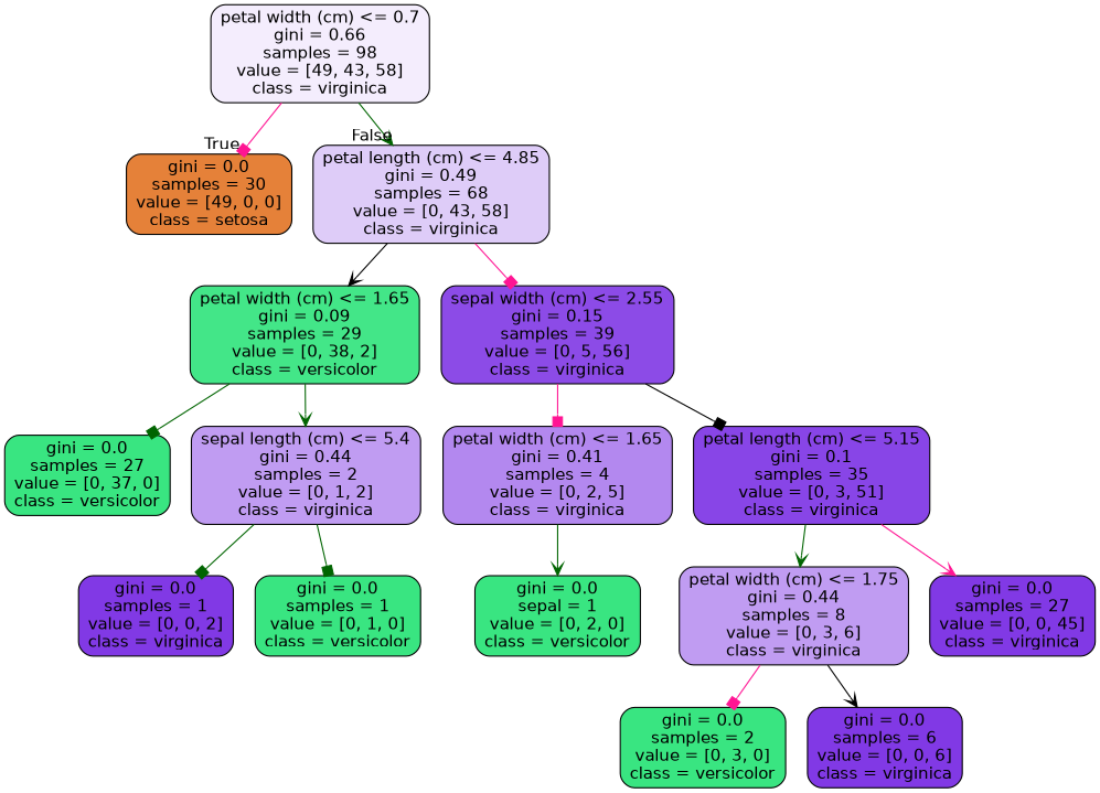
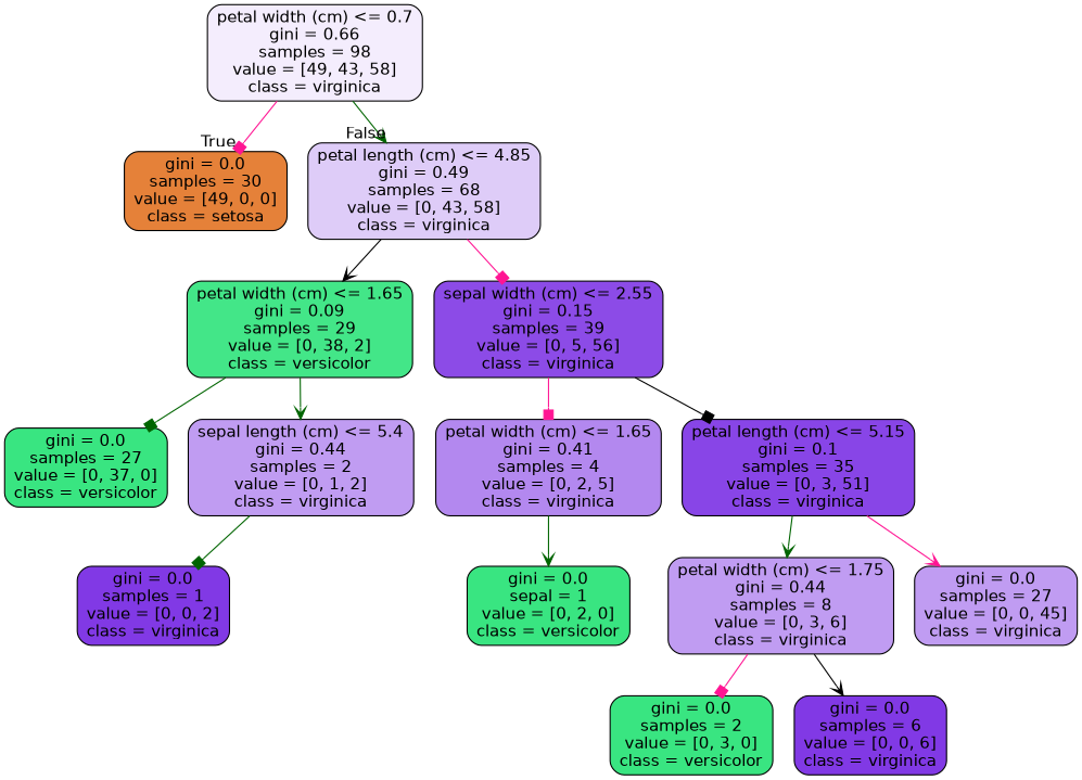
  digraph {
    node [color=black fillcolor="#39e581" fontname=helvetica shape=box style="filled, rounded"]
    edge [arrowhead=box color=darkgreen fontname=helvetica]
    n1 [fillcolor="#f4edfd" label="petal width (cm) <= 0.7\ngini = 0.66\nsamples = 98\nvalue = [49, 43, 58]\nclass = virginica"]
    n2 [fillcolor="#e58139" label="gini = 0.0\nsamples = 30\nvalue = [49, 0, 0]\nclass = setosa"]
    n3 [fillcolor="#deccf8" label="petal length (cm) <= 4.85\ngini = 0.49\nsamples = 68\nvalue = [0, 43, 58]\nclass = virginica"]
    n4 [fillcolor="#43e688" label="petal width (cm) <= 1.65\ngini = 0.09\nsamples = 29\nvalue = [0, 38, 2]\nclass = versicolor"]
    n5 [fillcolor="#8c4be7" label="sepal width (cm) <= 2.55\ngini = 0.15\nsamples = 39\nvalue = [0, 5, 56]\nclass = virginica"]
    n6 [label="gini = 0.0\nsamples = 27\nvalue = [0, 37, 0]\nclass = versicolor"]
    n7 [fillcolor="#c09cf2" label="sepal length (cm) <= 5.4\ngini = 0.44\nsamples = 2\nvalue = [0, 1, 2]\nclass = virginica"]
    n8 [fillcolor="#b388ef" label="petal width (cm) <= 1.65\ngini = 0.41\nsamples = 4\nvalue = [0, 2, 5]\nclass = virginica"]
    n9 [fillcolor="#8845e7" label="petal length (cm) <= 5.15\ngini = 0.1\nsamples = 35\nvalue = [0, 3, 51]\nclass = virginica"]
    n10 [fillcolor="#8139e5" label="gini = 0.0\nsamples = 1\nvalue = [0, 0, 2]\nclass = virginica"]
-   n11 [label="gini = 0.0\nsamples = 1\nvalue = [0, 1, 0]\nclass = versicolor"]
    n12 [label="gini = 0.0\nsepal = 1\nvalue = [0, 2, 0]\nclass = versicolor"]
    n13 [fillcolor="#c09cf2" label="petal width (cm) <= 1.75\ngini = 0.44\nsamples = 8\nvalue = [0, 3, 6]\nclass = virginica"]
-   n14 [fillcolor="#8139e5" label="gini = 0.0\nsamples = 27\nvalue = [0, 0, 45]\nclass = virginica"]
+   n14 [fillcolor="#c09cf2" label="gini = 0.0\nsamples = 27\nvalue = [0, 0, 45]\nclass = virginica"]
    n15 [label="gini = 0.0\nsamples = 2\nvalue = [0, 3, 0]\nclass = versicolor"]
    n16 [fillcolor="#8139e5" label="gini = 0.0\nsamples = 6\nvalue = [0, 0, 6]\nclass = virginica"]
    n1 -> n2 [color=deeppink headlabel=True labelangle=45 labeldistance=2.5]
    n1 -> n3 [arrowhead=vee headlabel=False labelangle=-45 labeldistance=2.5]
    n3 -> n4 [arrowhead=vee color=black]
    n3 -> n5 [color=deeppink]
    n4 -> n6
    n4 -> n7 [arrowhead=vee]
    n5 -> n8 [color=deeppink]
    n5 -> n9 [color=black]
    n7 -> n10
-   n7 -> n11
    n8 -> n12 [arrowhead=vee]
    n9 -> n13 [arrowhead=vee]
    n9 -> n14 [arrowhead=vee color=deeppink]
    n13 -> n15 [color=deeppink]
    n13 -> n16 [arrowhead=vee color=black]
  }
